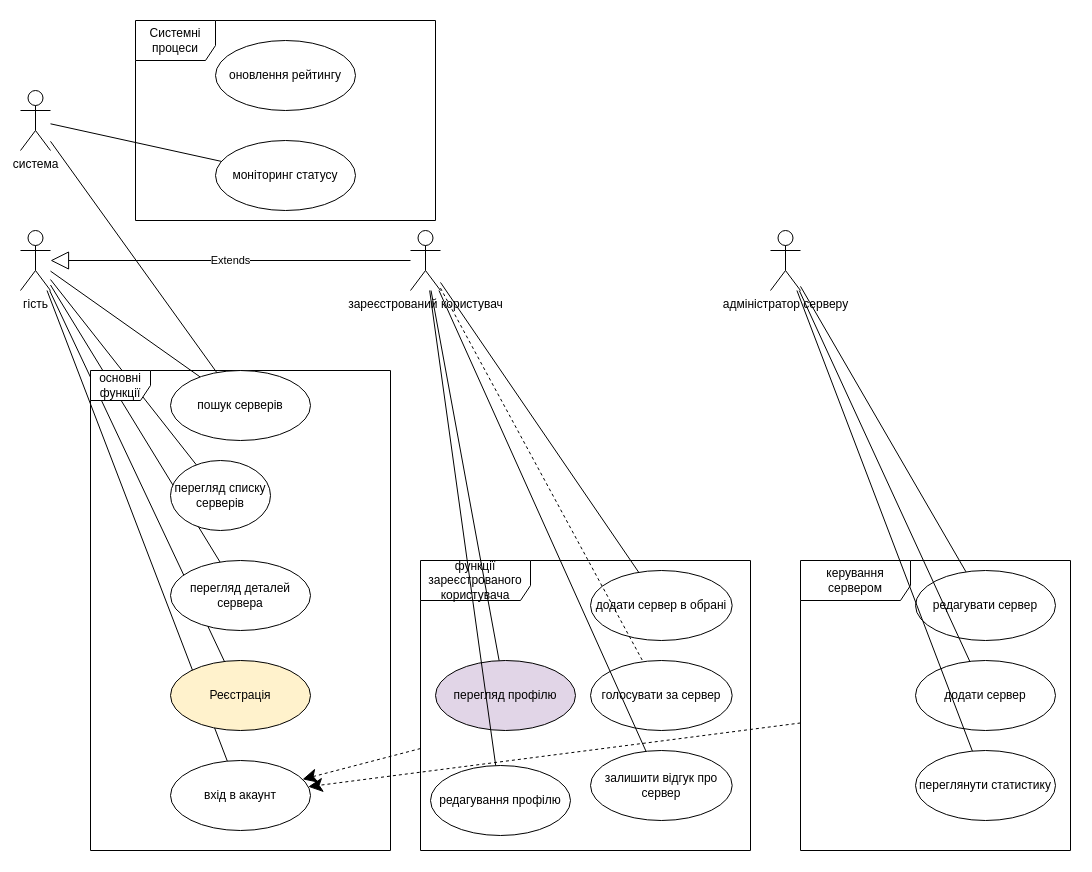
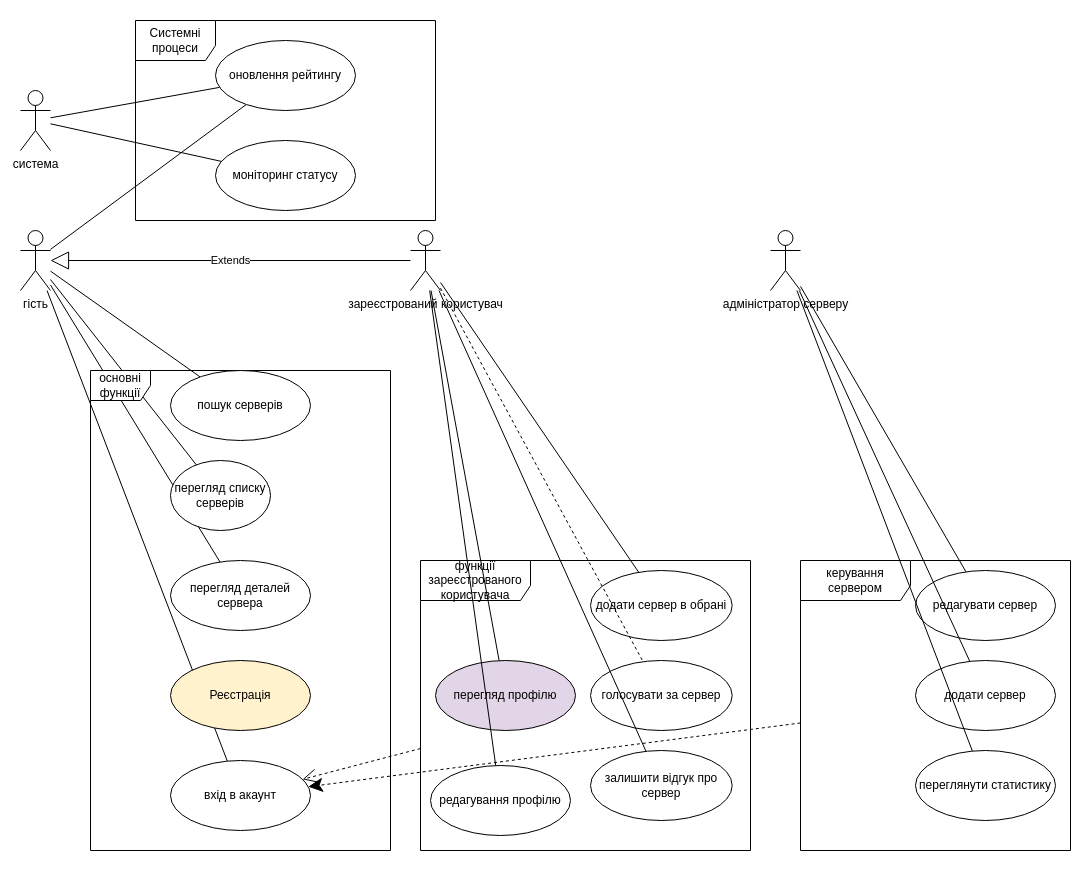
  <mxCell id="0" />
  <mxCell id="1" parent="0" />
  <mxCell id="2" value="гість&lt;div&gt;&lt;br&gt;&lt;/div&gt;" style="shape=umlActor;verticalLabelPosition=bottom;verticalAlign=top;html=1;" vertex="1" parent="1"><mxGeometry x="20" y="230" width="30" height="60" as="geometry" /></mxCell>
  <mxCell id="3" value="" style="endArrow=none;html=1;rounded=0;" edge="1" parent="1" source="2" target="10"><mxGeometry width="50" height="50" relative="1" as="geometry"><mxPoint x="-10" y="600" as="sourcePoint" /><mxPoint x="40" y="550" as="targetPoint" /></mxGeometry></mxCell>
  <mxCell id="4" value="" style="endArrow=none;html=1;rounded=0;" edge="1" parent="1" source="2" target="11"><mxGeometry width="50" height="50" relative="1" as="geometry"><mxPoint x="30" y="725" as="sourcePoint" /><mxPoint x="185" y="520" as="targetPoint" /></mxGeometry></mxCell>
  <mxCell id="5" value="" style="endArrow=none;html=1;rounded=0;" edge="1" parent="1" source="2" target="12"><mxGeometry width="50" height="50" relative="1" as="geometry"><mxPoint x="-10" y="725" as="sourcePoint" /><mxPoint x="145" y="610" as="targetPoint" /></mxGeometry></mxCell>
- <mxCell id="6" value="" style="endArrow=none;html=1;rounded=0;" edge="1" parent="1" source="2" target="13"><mxGeometry width="50" height="50" relative="1" as="geometry"><mxPoint x="60" y="665" as="sourcePoint" /><mxPoint x="215" y="650" as="targetPoint" /></mxGeometry></mxCell>
+ <mxCell id="6" value="" style="endArrow=none;html=1;rounded=0;" edge="1" parent="1" source="2" target="41"><mxGeometry width="50" height="50" relative="1" as="geometry"><mxPoint x="60" y="665" as="sourcePoint" /><mxPoint x="215" y="650" as="targetPoint" /></mxGeometry></mxCell>
  <mxCell id="7" value="" style="endArrow=none;html=1;rounded=0;" edge="1" parent="1" source="2" target="14"><mxGeometry width="50" height="50" relative="1" as="geometry"><mxPoint x="-40" y="590" as="sourcePoint" /><mxPoint x="155" y="735" as="targetPoint" /></mxGeometry></mxCell>
  <mxCell id="8" value="" style="group" vertex="1" connectable="0" parent="1"><mxGeometry x="90" y="370" width="300" height="480" as="geometry" /></mxCell>
  <mxCell id="9" value="основні функції" style="shape=umlFrame;whiteSpace=wrap;html=1;pointerEvents=0;" vertex="1" parent="8"><mxGeometry width="300" height="480" as="geometry" /></mxCell>
  <mxCell id="10" value="пошук серверів" style="ellipse;whiteSpace=wrap;html=1;" vertex="1" parent="8"><mxGeometry x="80" width="140" height="70" as="geometry" /></mxCell>
  <mxCell id="11" value="перегляд списку серверів" style="ellipse;whiteSpace=wrap;html=1;" vertex="1" parent="8"><mxGeometry x="80" y="90" width="100" height="70" as="geometry" /></mxCell>
  <mxCell id="12" value="перегляд деталей сервера" style="ellipse;whiteSpace=wrap;html=1;" vertex="1" parent="8"><mxGeometry x="80" y="190" width="140" height="70" as="geometry" /></mxCell>
  <mxCell id="13" value="Реєстрація" style="ellipse;whiteSpace=wrap;html=1;fillColor=#fff2cc;" vertex="1" parent="8"><mxGeometry x="80" y="290" width="140" height="70" as="geometry" /></mxCell>
  <mxCell id="14" value="вхід в акаунт" style="ellipse;whiteSpace=wrap;html=1;" vertex="1" parent="8"><mxGeometry x="80" y="390" width="140" height="70" as="geometry" /></mxCell>
  <mxCell id="15" value="зареєстрований користувач&lt;div&gt;&lt;br&gt;&lt;/div&gt;" style="shape=umlActor;verticalLabelPosition=bottom;verticalAlign=top;html=1;" vertex="1" parent="1"><mxGeometry x="410" y="230" width="30" height="60" as="geometry" /></mxCell>
  <mxCell id="16" value="Extends" style="endArrow=block;endSize=16;endFill=0;html=1;rounded=0;" edge="1" parent="1" source="15" target="2"><mxGeometry width="160" relative="1" as="geometry"><mxPoint x="545" y="130" as="sourcePoint" /><mxPoint x="135" y="190" as="targetPoint" /><Array as="points" /></mxGeometry></mxCell>
  <mxCell id="17" value="" style="group" vertex="1" connectable="0" parent="1"><mxGeometry x="420" y="560" width="330" height="290" as="geometry" /></mxCell>
  <mxCell id="18" value="функції зареєстрованого користувача" style="shape=umlFrame;whiteSpace=wrap;html=1;pointerEvents=0;width=110;height=40;" vertex="1" parent="17"><mxGeometry width="330" height="290" as="geometry" /></mxCell>
  <mxCell id="19" value="додати сервер в обрані" style="ellipse;whiteSpace=wrap;html=1;" vertex="1" parent="17"><mxGeometry x="170" y="10" width="141.67" height="70" as="geometry" /></mxCell>
  <mxCell id="20" value="голосувати за сервер" style="ellipse;whiteSpace=wrap;html=1;" vertex="1" parent="17"><mxGeometry x="170" y="100" width="141.67" height="70" as="geometry" /></mxCell>
  <mxCell id="21" value="залишити відгук про сервер" style="ellipse;whiteSpace=wrap;html=1;" vertex="1" parent="17"><mxGeometry x="170" y="190" width="141.67" height="70" as="geometry" /></mxCell>
  <mxCell id="22" value="перегляд профілю" style="ellipse;whiteSpace=wrap;html=1;fillColor=#e1d5e7;" vertex="1" parent="17"><mxGeometry x="15" y="100" width="140" height="70" as="geometry" /></mxCell>
  <mxCell id="23" value="редагування профілю" style="ellipse;whiteSpace=wrap;html=1;" vertex="1" parent="17"><mxGeometry x="10" y="205" width="140" height="70" as="geometry" /></mxCell>
  <mxCell id="24" value="" style="endArrow=none;html=1;rounded=0;" edge="1" parent="1" source="15" target="19"><mxGeometry width="50" height="50" relative="1" as="geometry"><mxPoint x="290" y="260" as="sourcePoint" /><mxPoint x="340" y="210" as="targetPoint" /><Array as="points" /></mxGeometry></mxCell>
  <mxCell id="25" value="" style="endArrow=none;html=1;rounded=0;dashed=1;" edge="1" parent="1" source="15" target="20"><mxGeometry width="50" height="50" relative="1" as="geometry"><mxPoint x="210" y="270" as="sourcePoint" /><mxPoint x="320" y="250" as="targetPoint" /><Array as="points" /></mxGeometry></mxCell>
  <mxCell id="26" value="" style="endArrow=none;html=1;rounded=0;" edge="1" parent="1" source="15" target="21"><mxGeometry width="50" height="50" relative="1" as="geometry"><mxPoint x="400" y="270" as="sourcePoint" /><mxPoint x="450" y="290" as="targetPoint" /><Array as="points" /></mxGeometry></mxCell>
  <mxCell id="27" value="адміністратор серверу" style="shape=umlActor;verticalLabelPosition=bottom;verticalAlign=top;html=1;outlineConnect=0;" vertex="1" parent="1"><mxGeometry x="770" y="230" width="30" height="60" as="geometry" /></mxCell>
  <mxCell id="28" value="" style="group" vertex="1" connectable="0" parent="1"><mxGeometry x="800" y="560" width="270" height="290" as="geometry" /></mxCell>
  <mxCell id="29" value="керування сервером" style="shape=umlFrame;whiteSpace=wrap;html=1;pointerEvents=0;width=110;height=40;" vertex="1" parent="28"><mxGeometry width="270" height="290" as="geometry" /></mxCell>
  <mxCell id="30" value="редагувати сервер" style="ellipse;whiteSpace=wrap;html=1;" vertex="1" parent="28"><mxGeometry x="115" y="10" width="140" height="70" as="geometry" /></mxCell>
  <mxCell id="31" value="додати сервер" style="ellipse;whiteSpace=wrap;html=1;" vertex="1" parent="28"><mxGeometry x="115" y="100" width="140" height="70" as="geometry" /></mxCell>
  <mxCell id="32" value="переглянути статистику" style="ellipse;whiteSpace=wrap;html=1;" vertex="1" parent="28"><mxGeometry x="115" y="190" width="140" height="70" as="geometry" /></mxCell>
  <mxCell id="33" value="" style="endArrow=none;html=1;rounded=0;" edge="1" parent="1" source="27" target="30"><mxGeometry width="50" height="50" relative="1" as="geometry"><mxPoint x="600" y="180" as="sourcePoint" /><mxPoint x="650" y="130" as="targetPoint" /></mxGeometry></mxCell>
  <mxCell id="34" value="" style="endArrow=none;html=1;rounded=0;" edge="1" parent="1" source="27" target="31"><mxGeometry width="50" height="50" relative="1" as="geometry"><mxPoint x="900" y="220" as="sourcePoint" /><mxPoint x="650" y="200" as="targetPoint" /></mxGeometry></mxCell>
  <mxCell id="35" value="" style="endArrow=none;html=1;rounded=0;" edge="1" parent="1" source="27" target="32"><mxGeometry width="50" height="50" relative="1" as="geometry"><mxPoint x="850" y="230" as="sourcePoint" /><mxPoint x="690" y="220" as="targetPoint" /></mxGeometry></mxCell>
  <mxCell id="36" value="система" style="shape=umlActor;verticalLabelPosition=bottom;verticalAlign=top;html=1;outlineConnect=0;" vertex="1" parent="1"><mxGeometry x="20" y="90" width="30" height="60" as="geometry" /></mxCell>
- <mxCell id="37" value="" style="endArrow=none;html=1;rounded=0;" edge="1" parent="1" source="36" target="10"><mxGeometry width="50" height="50" relative="1" as="geometry"><mxPoint x="400" y="300" as="sourcePoint" /><mxPoint x="450" y="250" as="targetPoint" /></mxGeometry></mxCell>
+ <mxCell id="37" value="" style="endArrow=none;html=1;rounded=0;" edge="1" parent="1" source="36" target="41"><mxGeometry width="50" height="50" relative="1" as="geometry"><mxPoint x="400" y="300" as="sourcePoint" /><mxPoint x="450" y="250" as="targetPoint" /></mxGeometry></mxCell>
  <mxCell id="38" value="" style="endArrow=none;html=1;rounded=0;" edge="1" parent="1" source="36" target="42"><mxGeometry width="50" height="50" relative="1" as="geometry"><mxPoint x="280" y="310" as="sourcePoint" /><mxPoint x="330" y="260" as="targetPoint" /></mxGeometry></mxCell>
  <mxCell id="39" value="" style="group" vertex="1" connectable="0" parent="1"><mxGeometry x="135" y="20" width="300" height="200" as="geometry" /></mxCell>
  <mxCell id="40" value="Системні процеси" style="shape=umlFrame;whiteSpace=wrap;html=1;pointerEvents=0;width=80;height=40;" vertex="1" parent="39"><mxGeometry width="300" height="200" as="geometry" /></mxCell>
  <mxCell id="41" value="оновлення рейтингу" style="ellipse;whiteSpace=wrap;html=1;" vertex="1" parent="39"><mxGeometry x="80" y="20" width="140" height="70" as="geometry" /></mxCell>
  <mxCell id="42" value="моніторинг статусу" style="ellipse;whiteSpace=wrap;html=1;" vertex="1" parent="39"><mxGeometry x="80" y="120" width="140" height="70" as="geometry" /></mxCell>
  <mxCell id="43" value="" style="endArrow=none;html=1;rounded=0;" edge="1" parent="1" source="22" target="15"><mxGeometry width="50" height="50" relative="1" as="geometry"><mxPoint x="430" y="460" as="sourcePoint" /><mxPoint x="480" y="410" as="targetPoint" /></mxGeometry></mxCell>
  <mxCell id="44" value="" style="endArrow=none;html=1;rounded=0;" edge="1" parent="1" source="23" target="15"><mxGeometry width="50" height="50" relative="1" as="geometry"><mxPoint x="400" y="490" as="sourcePoint" /><mxPoint x="450" y="440" as="targetPoint" /></mxGeometry></mxCell>
- <mxCell id="45" value="" style="endArrow=classic;dashed=1;endFill=1;endSize=12;html=1;rounded=0;fontFamily=Helvetica;fontSize=12;fontColor=default;" edge="1" parent="1" source="18" target="14"><mxGeometry width="160" relative="1" as="geometry"><mxPoint x="520" y="470" as="sourcePoint" /><mxPoint x="520" y="420" as="targetPoint" /></mxGeometry></mxCell>
+ <mxCell id="45" value="" style="endArrow=open;dashed=1;endFill=1;endSize=12;html=1;rounded=0;fontFamily=Helvetica;fontSize=12;fontColor=default;" edge="1" parent="1" source="18" target="14"><mxGeometry width="160" relative="1" as="geometry"><mxPoint x="520" y="470" as="sourcePoint" /><mxPoint x="520" y="420" as="targetPoint" /></mxGeometry></mxCell>
  <mxCell id="46" value="" style="endArrow=classic;dashed=1;endFill=1;endSize=12;html=1;rounded=0;fontFamily=Helvetica;fontSize=12;fontColor=default;" edge="1" parent="1" source="29" target="14"><mxGeometry width="160" relative="1" as="geometry"><mxPoint x="528" y="780" as="sourcePoint" /><mxPoint x="410" y="811" as="targetPoint" /></mxGeometry></mxCell>
